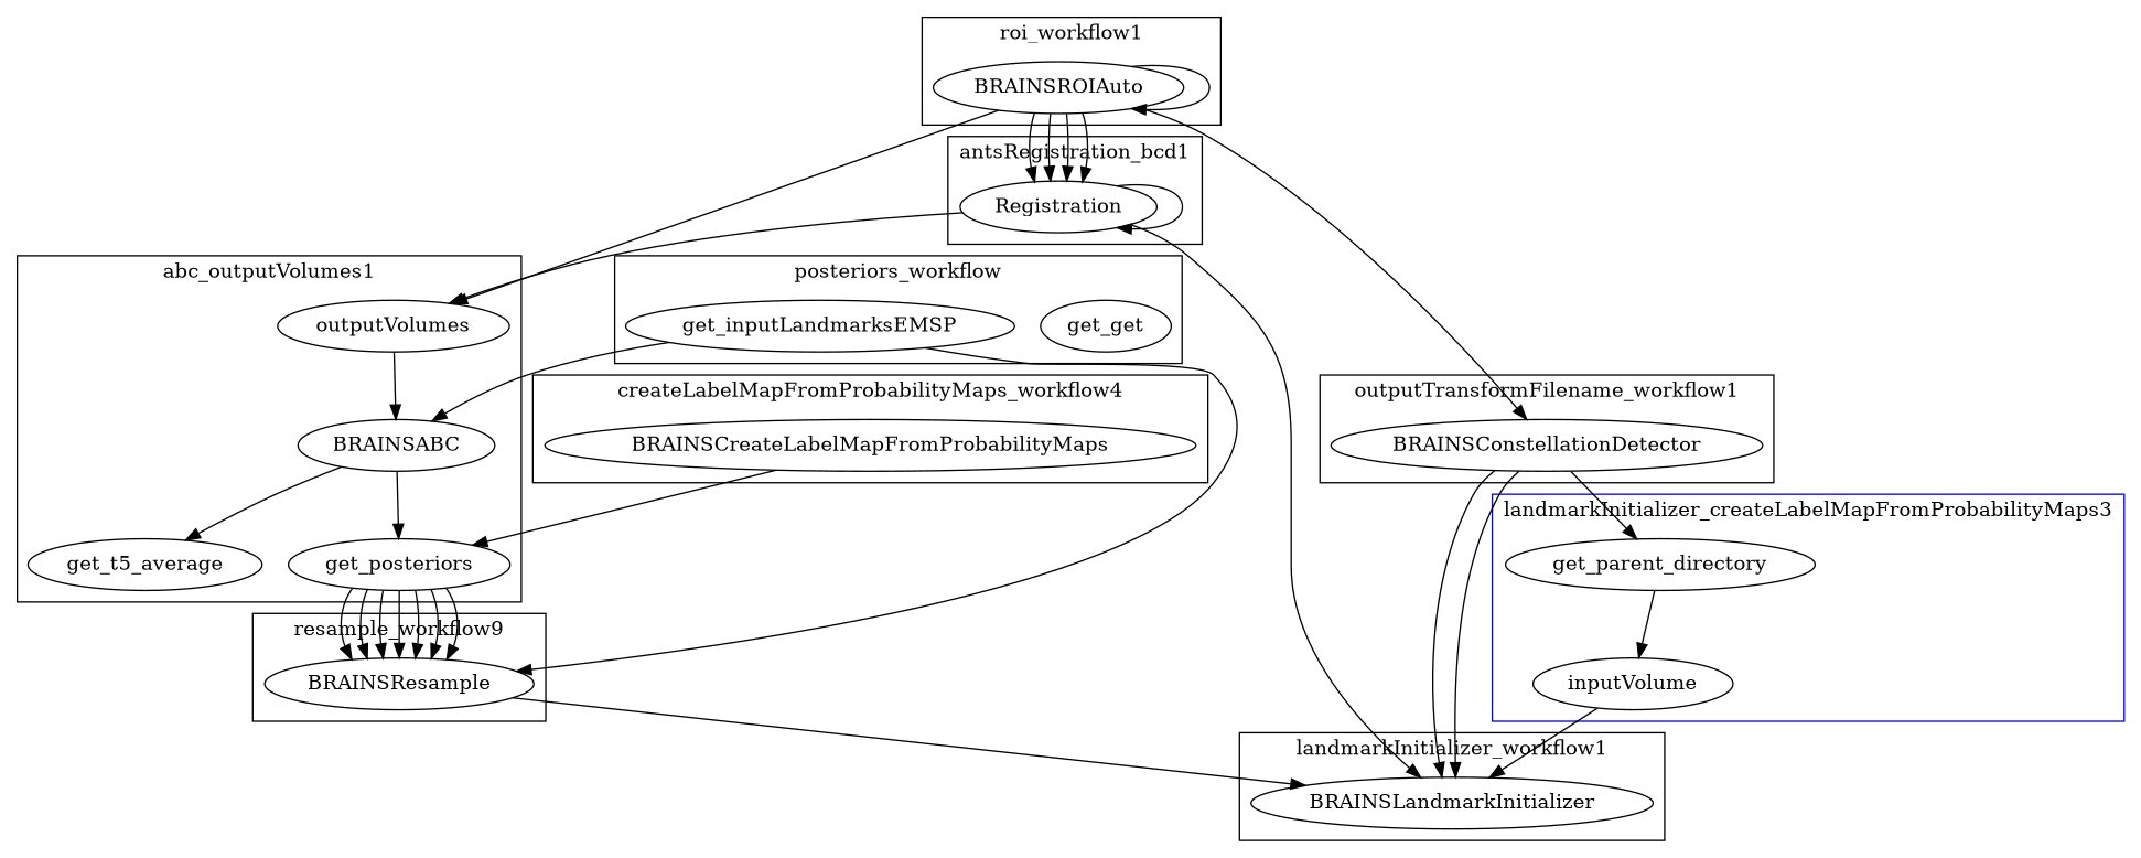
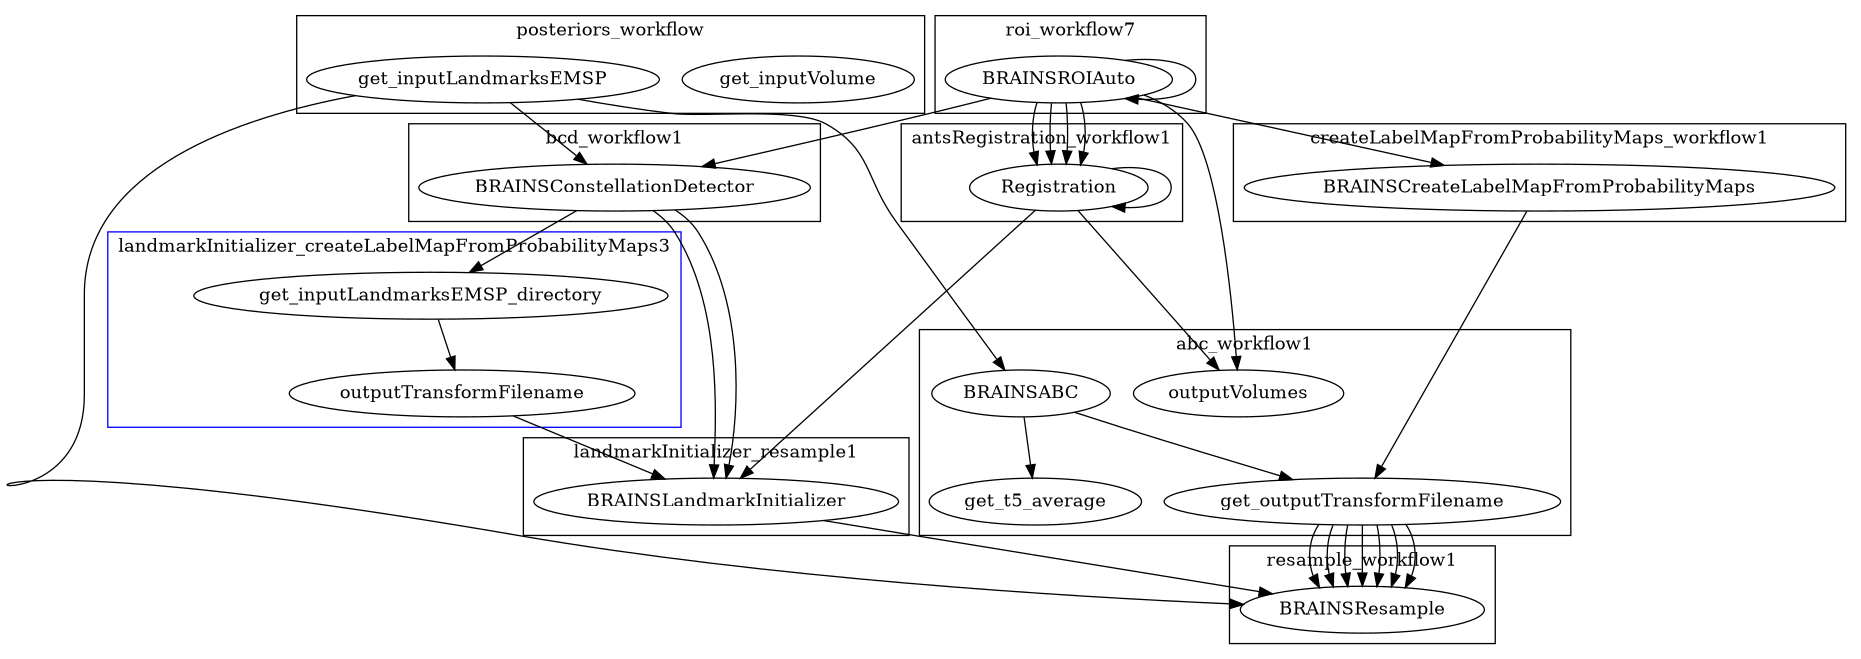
  digraph {
    compound=true
    BRAINSConstellationDetector
-   get_inputVolume [label=get_get]
+   get_inputVolume
    get_inputLandmarksEMSP
    BRAINSROIAuto
    BRAINSLandmarkInitializer
    BRAINSResample
    Registration
    outputVolumes
    BRAINSABC
    n10 [label=get_t5_average]
-   get_posteriors
+   get_posteriors [label=get_outputTransformFilename]
    BRAINSCreateLabelMapFromProbabilityMaps
-   get_parent_directory
-   outputTransformFilename [label=inputVolume]
+   get_parent_directory [label=get_inputLandmarksEMSP_directory]
+   outputTransformFilename
    subgraph cluster_1 {
-     label=outputTransformFilename_workflow1
+     label=bcd_workflow1
      BRAINSConstellationDetector
    }
    subgraph cluster_2 {
      label=resample_workflow2
    }
    subgraph cluster_3 {
      label=posteriors_workflow
      get_inputVolume
      get_inputLandmarksEMSP
    }
    subgraph cluster_4 {
-     label=roi_workflow1
+     label=roi_workflow7
      BRAINSROIAuto
    }
    subgraph cluster_5 {
-     label=landmarkInitializer_workflow1
+     label=landmarkInitializer_resample1
      BRAINSLandmarkInitializer
    }
    subgraph cluster_6 {
      label=landmarkInitializer_workflow2
    }
    subgraph cluster_7 {
-     label=resample_workflow9
+     label=resample_workflow1
      BRAINSResample
    }
    subgraph cluster_8 {
      label=roi_workflow2
    }
    subgraph cluster_9 {
-     label=antsRegistration_bcd1
+     label=antsRegistration_workflow1
      Registration
    }
    subgraph cluster_10 {
      label=antsRegistration_workflow2
    }
    subgraph cluster_11 {
-     label=abc_outputVolumes1
+     label=abc_workflow1
      outputVolumes
      BRAINSABC
      n10
      get_posteriors
    }
    subgraph cluster_12 {
      label=resample_workflow3
    }
    subgraph cluster_13 {
      label=resample_workflow4
    }
    subgraph cluster_14 {
      label=resample_workflow5
    }
    subgraph cluster_15 {
      label=resample_workflow6
    }
    subgraph cluster_16 {
      label=resample_workflow7
    }
    subgraph cluster_17 {
      label=resample_workflow8
    }
    subgraph cluster_18 {
-     label=createLabelMapFromProbabilityMaps_workflow4
+     label=createLabelMapFromProbabilityMaps_workflow1
      BRAINSCreateLabelMapFromProbabilityMaps
    }
    subgraph cluster_19 {
      color=blue
      label=landmarkInitializer_createLabelMapFromProbabilityMaps3
      get_parent_directory
      outputTransformFilename
    }
    BRAINSConstellationDetector -> BRAINSLandmarkInitializer
    BRAINSConstellationDetector -> BRAINSLandmarkInitializer
    BRAINSConstellationDetector -> get_parent_directory
+   get_inputLandmarksEMSP -> BRAINSConstellationDetector
    get_inputLandmarksEMSP -> BRAINSResample
    get_inputLandmarksEMSP -> BRAINSABC
    BRAINSROIAuto -> BRAINSConstellationDetector
    BRAINSROIAuto -> BRAINSROIAuto
    BRAINSROIAuto -> Registration
    BRAINSROIAuto -> Registration
    BRAINSROIAuto -> Registration
    BRAINSROIAuto -> Registration
    BRAINSROIAuto -> outputVolumes
-   BRAINSResample -> BRAINSLandmarkInitializer
+   BRAINSROIAuto -> BRAINSCreateLabelMapFromProbabilityMaps
+   BRAINSLandmarkInitializer -> BRAINSResample
    Registration -> BRAINSLandmarkInitializer
    Registration -> Registration
    Registration -> outputVolumes
-   outputVolumes -> BRAINSABC
    BRAINSABC -> n10
    BRAINSABC -> get_posteriors
    get_posteriors -> BRAINSResample
    get_posteriors -> BRAINSResample
    get_posteriors -> BRAINSResample
    get_posteriors -> BRAINSResample
    get_posteriors -> BRAINSResample
    get_posteriors -> BRAINSResample
    get_posteriors -> BRAINSResample
    BRAINSCreateLabelMapFromProbabilityMaps -> get_posteriors
    get_parent_directory -> outputTransformFilename
    outputTransformFilename -> BRAINSLandmarkInitializer
  }
